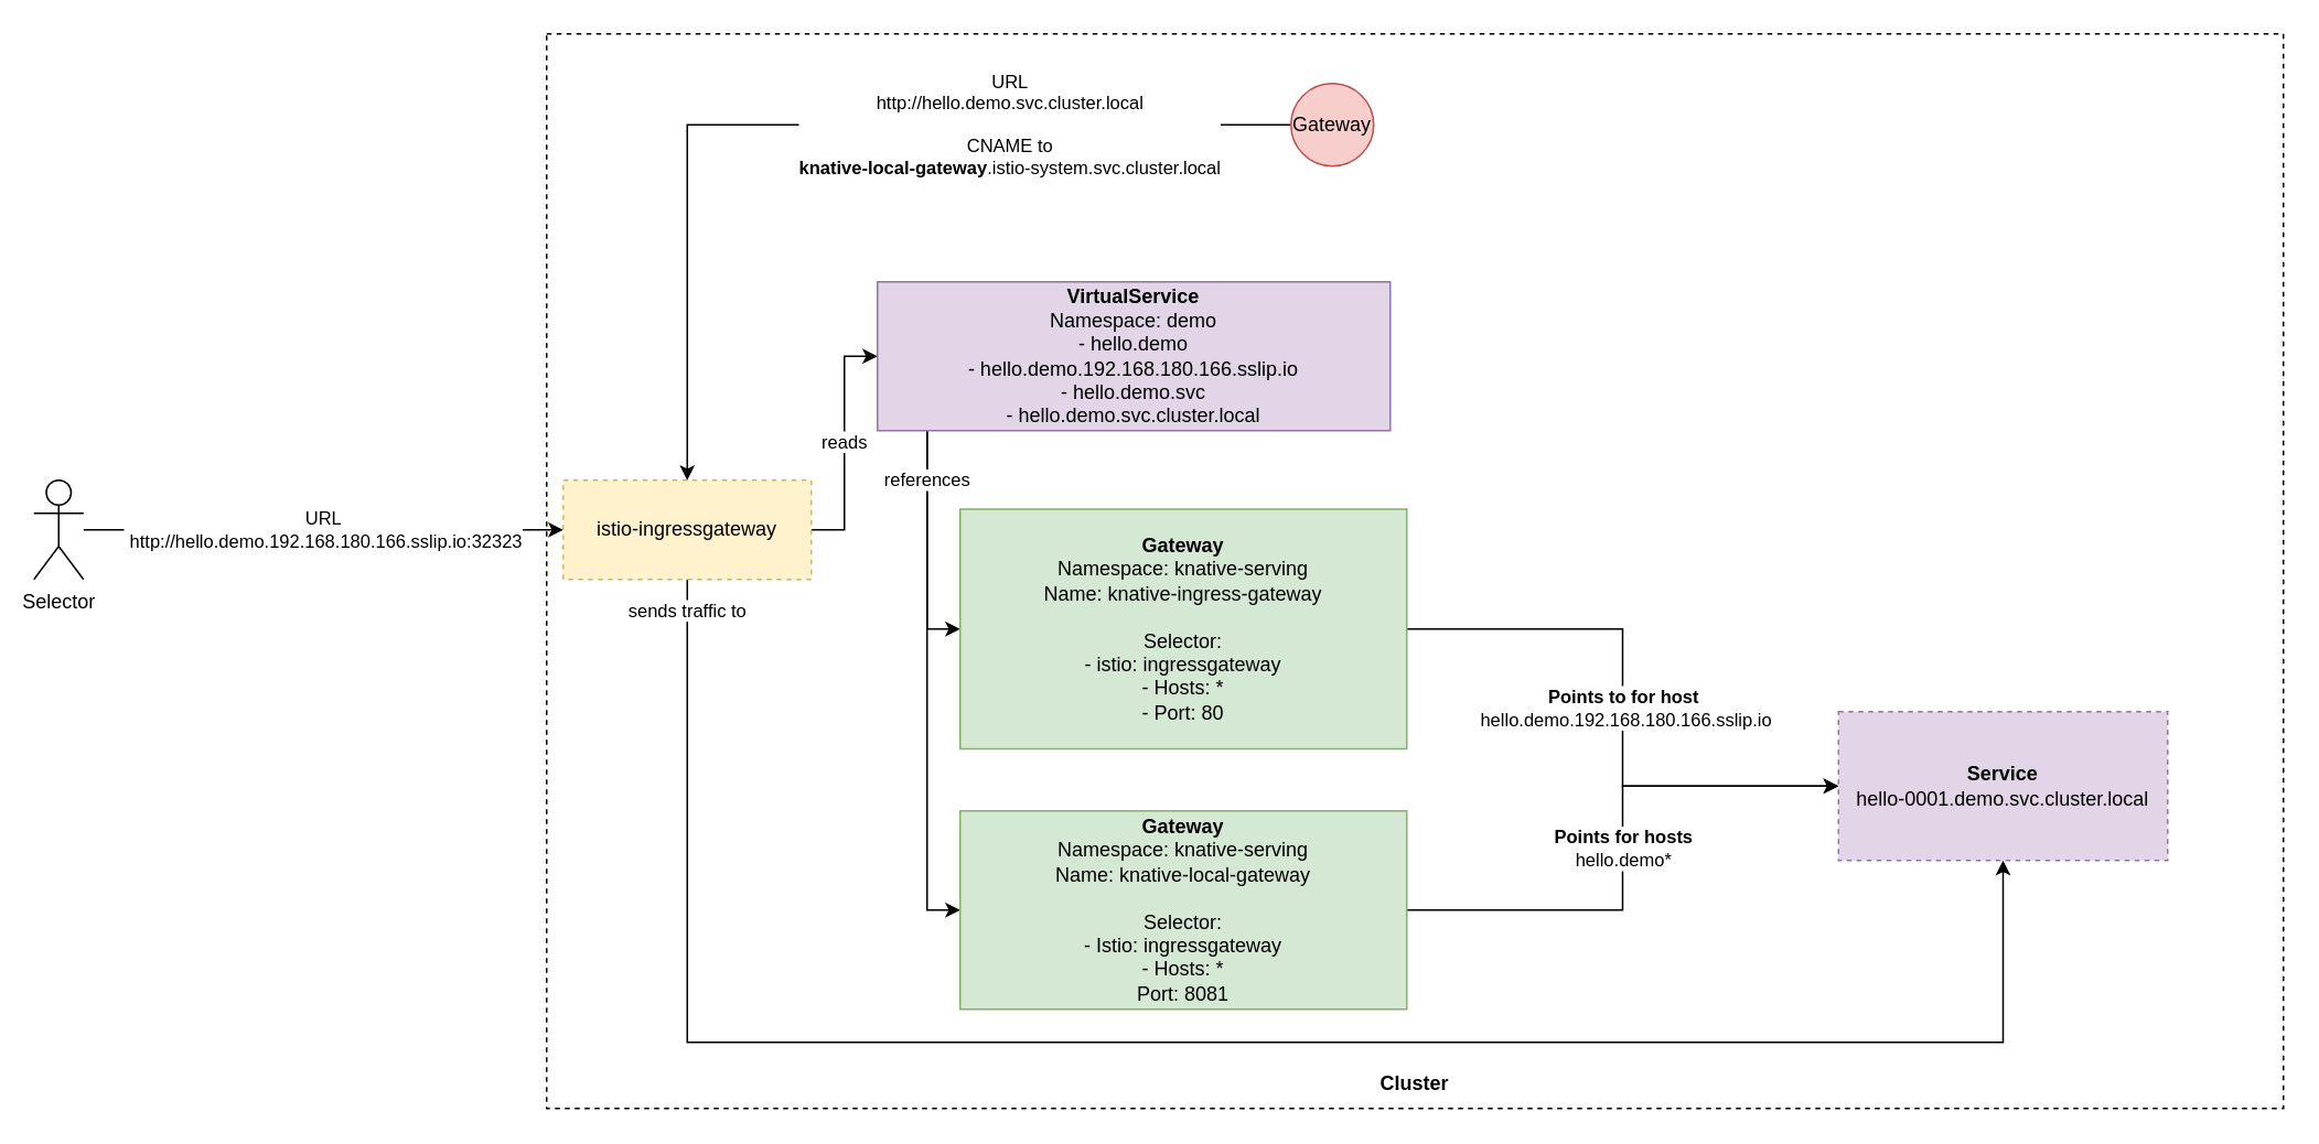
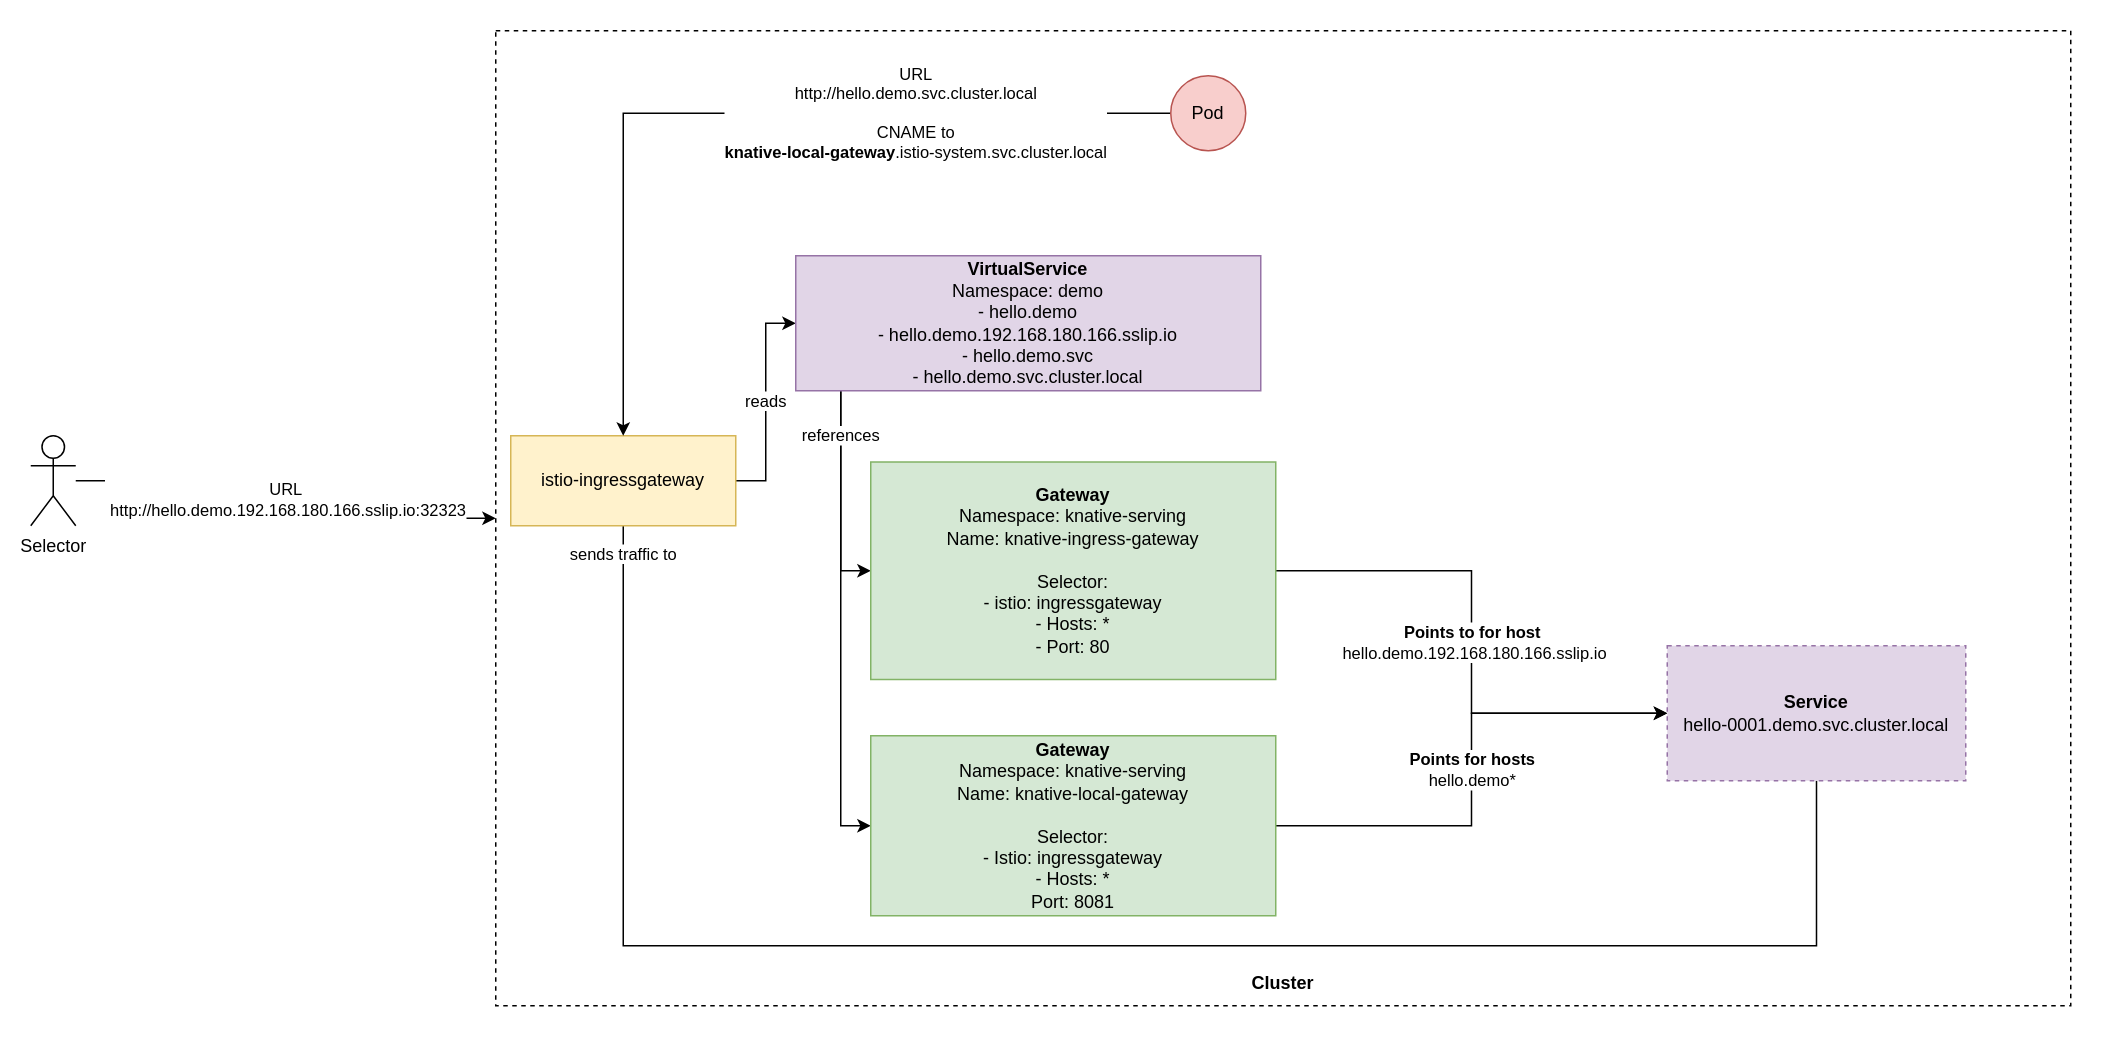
  <mxCell id="0" />
  <mxCell id="1" parent="0" />
  <mxCell id="2" value="&lt;br&gt;&lt;br&gt;&lt;br&gt;&lt;br&gt;&lt;br&gt;&lt;br&gt;&lt;br&gt;&lt;br&gt;&lt;br&gt;&lt;br&gt;&lt;br&gt;&lt;br&gt;&lt;br&gt;&lt;br&gt;&lt;br&gt;&lt;br&gt;&lt;br&gt;&lt;br&gt;&lt;br&gt;&lt;br&gt;&lt;br&gt;&lt;br&gt;&lt;br&gt;&lt;br&gt;&lt;br&gt;&lt;br&gt;&lt;br&gt;&lt;br&gt;&lt;br&gt;&lt;br&gt;&lt;br&gt;&lt;br&gt;&lt;br&gt;&lt;br&gt;&lt;br&gt;&lt;br&gt;&lt;br&gt;&lt;br&gt;&lt;br&gt;&lt;br&gt;&lt;br&gt;&lt;br&gt;&lt;b&gt;&lt;br&gt;Cluster&lt;/b&gt;" style="rounded=0;whiteSpace=wrap;html=1;fillColor=none;dashed=1;" vertex="1" parent="1"><mxGeometry x="330" y="20" width="1050" height="650" as="geometry" /></mxCell>
- <mxCell id="3" value="URL&lt;br&gt;&amp;nbsp;http://hello.demo.192.168.180.166.sslip.io:32323" style="edgeStyle=orthogonalEdgeStyle;rounded=0;orthogonalLoop=1;jettySize=auto;html=1;entryX=0;entryY=0.5;entryDx=0;entryDy=0;" edge="1" parent="1" source="4" target="7"><mxGeometry relative="1" as="geometry" /></mxCell>
+ <mxCell id="3" value="URL&lt;br&gt;&amp;nbsp;http://hello.demo.192.168.180.166.sslip.io:32323" style="edgeStyle=orthogonalEdgeStyle;rounded=0;orthogonalLoop=1;jettySize=auto;html=1;" edge="1" parent="1" source="4" target="2"><mxGeometry relative="1" as="geometry" /></mxCell>
  <mxCell id="4" value="Selector" style="shape=umlActor;verticalLabelPosition=bottom;verticalAlign=top;html=1;outlineConnect=0;" vertex="1" parent="1"><mxGeometry x="20" y="290" width="30" height="60" as="geometry" /></mxCell>
  <mxCell id="5" value="reads" style="edgeStyle=orthogonalEdgeStyle;rounded=0;orthogonalLoop=1;jettySize=auto;html=1;entryX=0;entryY=0.5;entryDx=0;entryDy=0;" edge="1" parent="1" source="7" target="10"><mxGeometry relative="1" as="geometry" /></mxCell>
- <mxCell id="6" value="sends traffic to" style="edgeStyle=orthogonalEdgeStyle;rounded=0;orthogonalLoop=1;jettySize=auto;html=1;entryX=0.5;entryY=1;entryDx=0;entryDy=0;" edge="1" parent="1" source="7" target="15"><mxGeometry x="-0.968" relative="1" as="geometry"><Array as="points"><mxPoint x="415" y="630" /><mxPoint x="1211" y="630" /></Array><mxPoint as="offset" /></mxGeometry></mxCell>
- <mxCell id="7" value="istio-ingressgateway" style="rounded=0;whiteSpace=wrap;html=1;fillColor=#fff2cc;strokeColor=#d6b656;dashed=1;" vertex="1" parent="1"><mxGeometry x="340" y="290" width="150" height="60" as="geometry" /></mxCell>
+ <mxCell id="6" value="sends traffic to" style="edgeStyle=orthogonalEdgeStyle;rounded=0;orthogonalLoop=1;jettySize=auto;html=1;entryX=0.5;entryY=1;entryDx=0;entryDy=0;endArrow=none;" edge="1" parent="1" source="7" target="15"><mxGeometry x="-0.968" relative="1" as="geometry"><Array as="points"><mxPoint x="415" y="630" /><mxPoint x="1211" y="630" /></Array><mxPoint as="offset" /></mxGeometry></mxCell>
+ <mxCell id="7" value="istio-ingressgateway" style="rounded=0;whiteSpace=wrap;html=1;fillColor=#fff2cc;strokeColor=#d6b656;" vertex="1" parent="1"><mxGeometry x="340" y="290" width="150" height="60" as="geometry" /></mxCell>
  <mxCell id="8" style="edgeStyle=orthogonalEdgeStyle;rounded=0;orthogonalLoop=1;jettySize=auto;html=1;entryX=0;entryY=0.5;entryDx=0;entryDy=0;" edge="1" parent="1" source="10" target="14"><mxGeometry relative="1" as="geometry"><Array as="points"><mxPoint x="560" y="380" /></Array></mxGeometry></mxCell>
  <mxCell id="9" value="references" style="edgeStyle=orthogonalEdgeStyle;rounded=0;orthogonalLoop=1;jettySize=auto;html=1;entryX=0;entryY=0.5;entryDx=0;entryDy=0;" edge="1" parent="1" source="10" target="12"><mxGeometry x="-0.806" relative="1" as="geometry"><Array as="points"><mxPoint x="560" y="550" /></Array><mxPoint as="offset" /></mxGeometry></mxCell>
  <mxCell id="10" value="&lt;b&gt;VirtualService&lt;/b&gt;&lt;br&gt;Namespace: demo&lt;br&gt;- hello.demo&lt;br&gt;- hello.demo.192.168.180.166.sslip.io&lt;br&gt;- hello.demo.svc&lt;br&gt;- hello.demo.svc.cluster.local" style="rounded=0;whiteSpace=wrap;html=1;fillColor=#e1d5e7;strokeColor=#9673a6;" vertex="1" parent="1"><mxGeometry x="530" y="170" width="310" height="90" as="geometry" /></mxCell>
  <mxCell id="11" value="&lt;b&gt;Points for hosts&lt;br&gt;&lt;/b&gt;hello.demo*" style="edgeStyle=orthogonalEdgeStyle;rounded=0;orthogonalLoop=1;jettySize=auto;html=1;" edge="1" parent="1" source="12" target="15"><mxGeometry relative="1" as="geometry" /></mxCell>
  <mxCell id="12" value="&lt;b&gt;Gateway&lt;/b&gt;&lt;br&gt;Namespace: knative-serving&lt;br&gt;Name: knative-local-gateway&lt;br&gt;&lt;br&gt;Selector:&lt;br&gt;- Istio: ingressgateway&lt;br&gt;- Hosts: *&lt;br&gt;Port: 8081" style="rounded=0;whiteSpace=wrap;html=1;fillColor=#d5e8d4;strokeColor=#82b366;" vertex="1" parent="1"><mxGeometry x="580" y="490" width="270" height="120" as="geometry" /></mxCell>
  <mxCell id="13" value="&lt;b&gt;Points to for host&lt;/b&gt;&lt;br&gt;&amp;nbsp;hello.demo.192.168.180.166.sslip.io" style="edgeStyle=orthogonalEdgeStyle;rounded=0;orthogonalLoop=1;jettySize=auto;html=1;entryX=0;entryY=0.5;entryDx=0;entryDy=0;" edge="1" parent="1" source="14" target="15"><mxGeometry relative="1" as="geometry" /></mxCell>
  <mxCell id="14" value="&lt;b&gt;Gateway&lt;/b&gt;&lt;br&gt;Namespace: knative-serving&lt;br&gt;Name: knative-ingress-gateway&lt;br&gt;&lt;br&gt;Selector: &lt;br&gt;- istio: ingressgateway&lt;br&gt;- Hosts: *&lt;br&gt;- Port: 80" style="rounded=0;whiteSpace=wrap;html=1;fillColor=#d5e8d4;strokeColor=#82b366;" vertex="1" parent="1"><mxGeometry x="580" y="307.5" width="270" height="145" as="geometry" /></mxCell>
  <mxCell id="15" value="&lt;b&gt;Service&lt;br&gt;&lt;/b&gt;hello-0001.demo.svc.cluster.local" style="rounded=0;whiteSpace=wrap;html=1;fillColor=#e1d5e7;strokeColor=#9673a6;dashed=1;" vertex="1" parent="1"><mxGeometry x="1111" y="430" width="199" height="90" as="geometry" /></mxCell>
  <mxCell id="16" value="URL&lt;br&gt;http://hello.demo.svc.cluster.local&lt;br&gt;&lt;br&gt;CNAME to&lt;br&gt;&lt;b&gt;knative-local-gateway&lt;/b&gt;.istio-system.svc.cluster.local" style="edgeStyle=orthogonalEdgeStyle;rounded=0;orthogonalLoop=1;jettySize=auto;html=1;entryX=0.5;entryY=0;entryDx=0;entryDy=0;" edge="1" parent="1" source="17" target="7"><mxGeometry x="-0.414" relative="1" as="geometry"><mxPoint as="offset" /></mxGeometry></mxCell>
- <mxCell id="17" value="Gateway" style="ellipse;whiteSpace=wrap;html=1;aspect=fixed;fillColor=#f8cecc;strokeColor=#b85450;" vertex="1" parent="1"><mxGeometry x="780" y="50" width="50" height="50" as="geometry" /></mxCell>
+ <mxCell id="17" value="Pod" style="ellipse;whiteSpace=wrap;html=1;aspect=fixed;fillColor=#f8cecc;strokeColor=#b85450;" vertex="1" parent="1"><mxGeometry x="780" y="50" width="50" height="50" as="geometry" /></mxCell>
